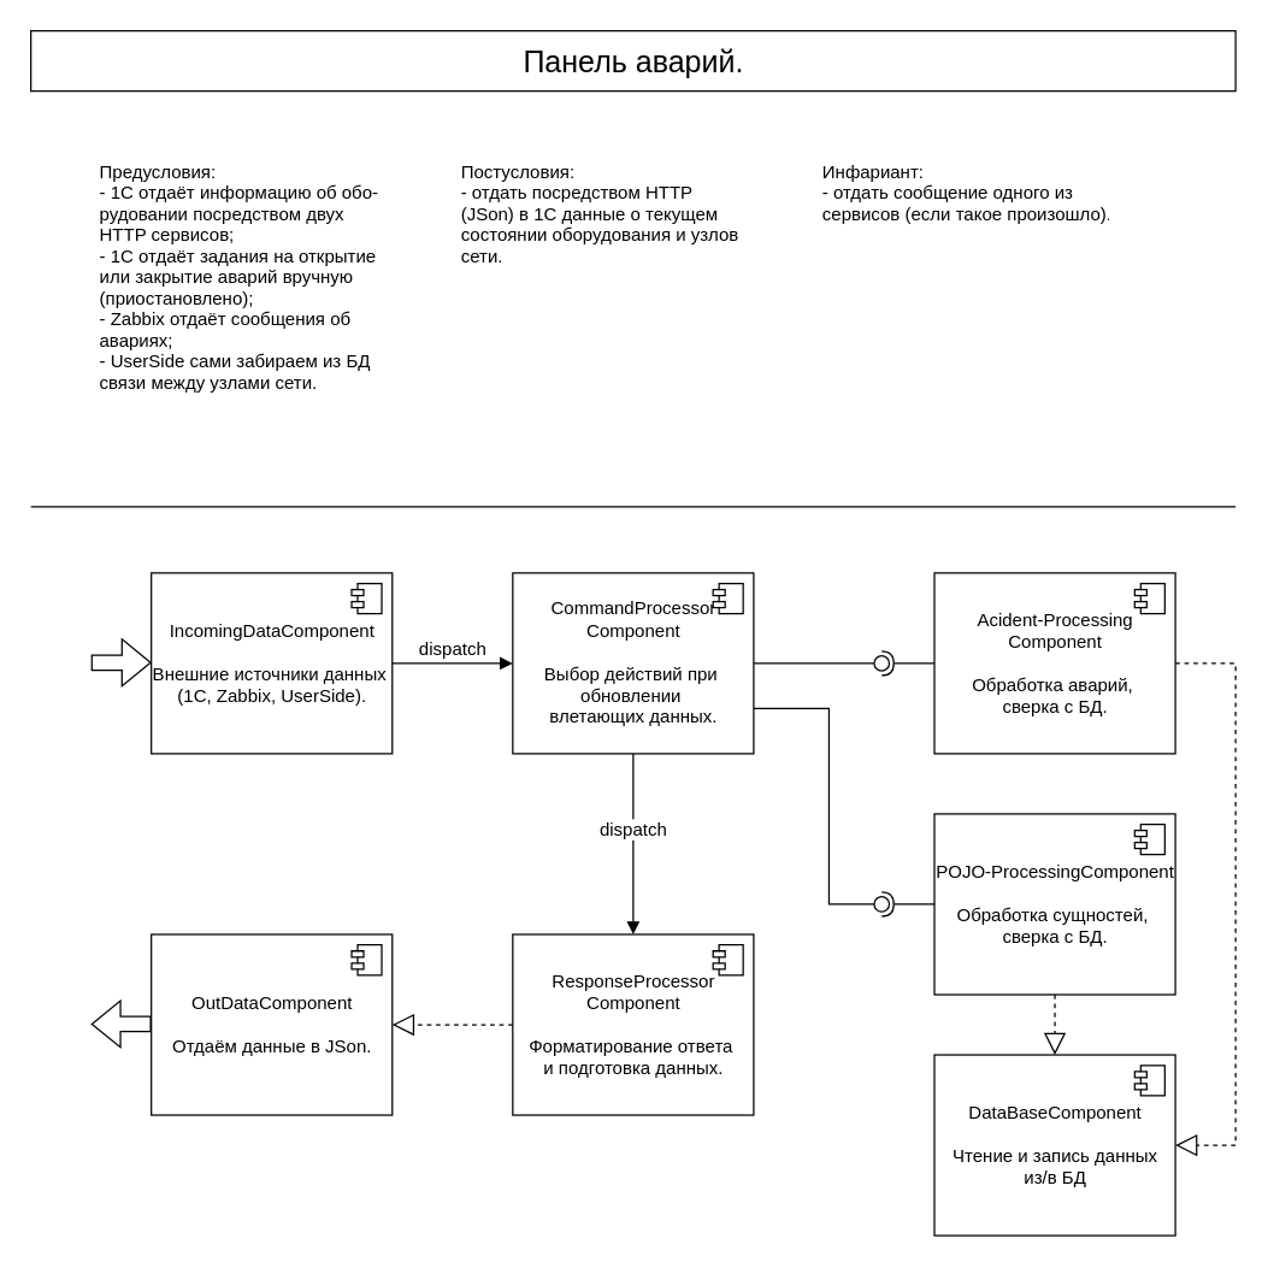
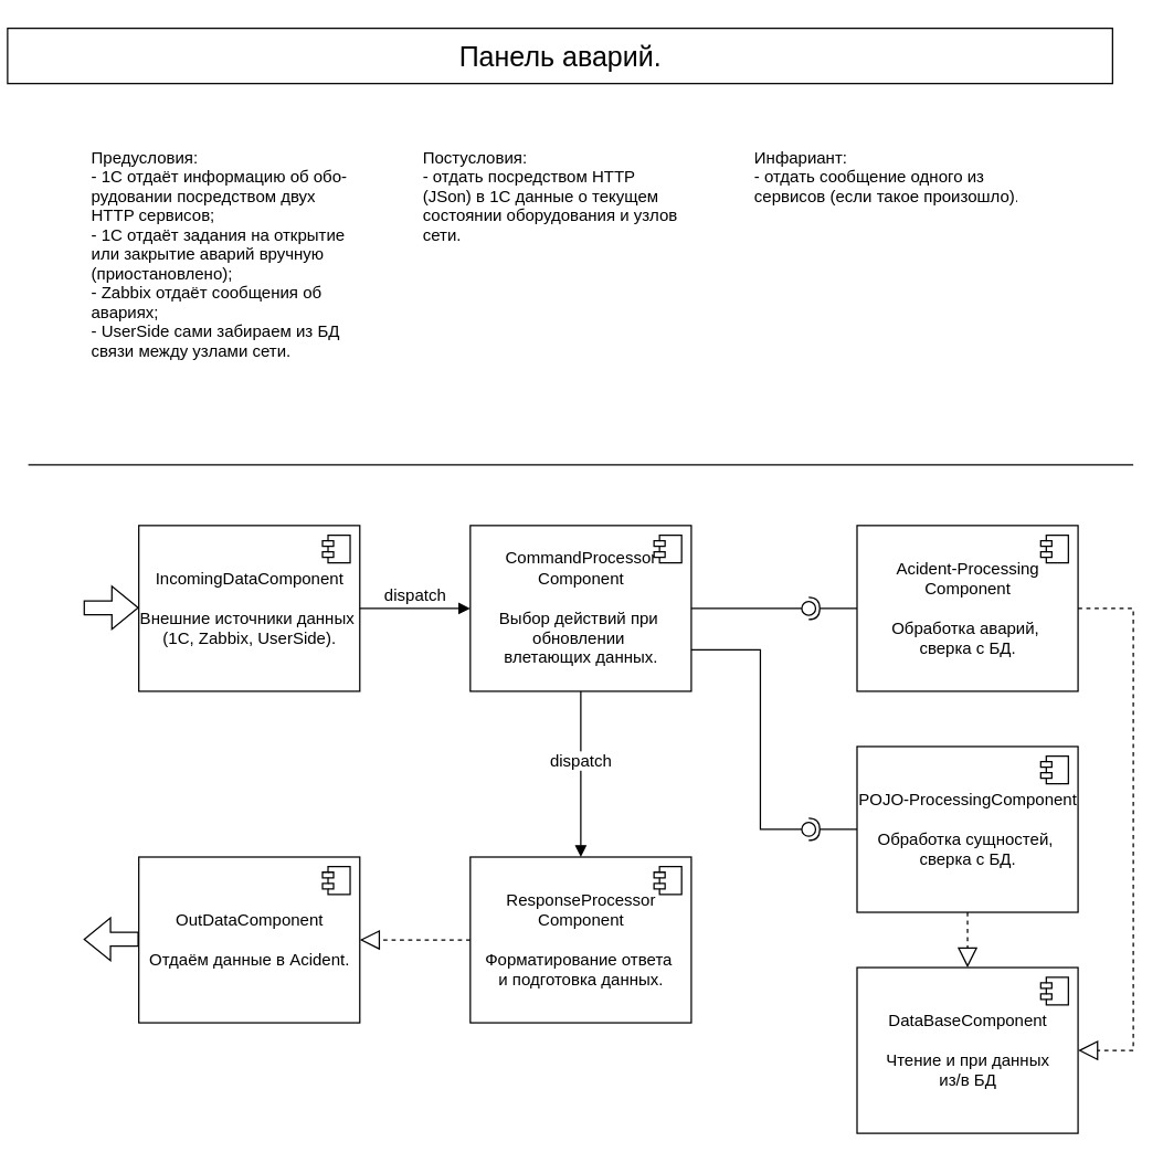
  <mxCell id="0" />
  <mxCell id="1" parent="0" />
- <mxCell id="2" value="Панель аварий.&lt;br style=&quot;font-size: 20px;&quot;&gt;" style="html=1;fontSize=20;" vertex="1" parent="1"><mxGeometry width="800" height="40" as="geometry" x="20" y="20" /></mxCell>
+ <mxCell id="2" value="Панель аварий.&lt;br style=&quot;font-size: 20px;&quot;&gt;" style="html=1;fontSize=20;" vertex="1" parent="1"><mxGeometry x="5" y="20" width="800" height="40" as="geometry" /></mxCell>
  <mxCell id="3" value="Предусловия:&#10;- 1С отдаёт информацию об обо-&#10;рудовании посредством двух &#10;HTTP сервисов;&#10;- 1С отдаёт задания на открытие &#10;или закрытие аварий вручную &#10;(приостановлено);&#10;- Zabbix отдаёт сообщения об &#10;авариях;&#10;- UserSide сами забираем из БД &#10;связи между узлами сети." style="text;strokeColor=none;fillColor=none;align=left;verticalAlign=top;spacingLeft=4;spacingRight=4;overflow=hidden;rotatable=0;points=[[0,0.5],[1,0.5]];portConstraint=eastwest;fontSize=12;fontStyle=0" vertex="1" parent="1"><mxGeometry x="60" y="100" width="200" height="240" as="geometry" /></mxCell>
  <mxCell id="4" value="Постусловия:&#10;- отдать посредством HTTP &#10;(JSon) в 1С данные о текущем&#10;состоянии оборудования и узлов&#10;сети." style="text;strokeColor=none;fillColor=none;align=left;verticalAlign=top;spacingLeft=4;spacingRight=4;overflow=hidden;rotatable=0;points=[[0,0.5],[1,0.5]];portConstraint=eastwest;fontSize=12;" vertex="1" parent="1"><mxGeometry x="300" y="100" width="200" height="240" as="geometry" /></mxCell>
  <mxCell id="5" value="Инфариант:&#10;- отдать сообщение одного из &#10;сервисов (если такое произошло)." style="text;strokeColor=none;fillColor=none;align=left;verticalAlign=top;spacingLeft=4;spacingRight=4;overflow=hidden;rotatable=0;points=[[0,0.5],[1,0.5]];portConstraint=eastwest;fontSize=12;" vertex="1" parent="1"><mxGeometry x="540" y="100" width="200" height="240" as="geometry" /></mxCell>
  <mxCell id="6" value="" style="line;strokeWidth=1;fillColor=none;align=left;verticalAlign=middle;spacingTop=-1;spacingLeft=3;spacingRight=3;rotatable=0;labelPosition=right;points=[];portConstraint=eastwest;strokeColor=inherit;fontSize=12;" vertex="1" parent="1"><mxGeometry y="332" width="800" height="8" as="geometry" x="20" /></mxCell>
  <mxCell id="7" value="IncomingDataComponent&lt;br&gt;&lt;br&gt;Внешние источники данных&amp;nbsp;&lt;br&gt;(1С, Zabbix, UserSide)." style="html=1;dropTarget=0;fontSize=12;" vertex="1" parent="1"><mxGeometry x="100" y="380" width="160" height="120" as="geometry" /></mxCell>
  <mxCell id="8" value="" style="shape=module;jettyWidth=8;jettyHeight=4;fontSize=12;" vertex="1" parent="7"><mxGeometry x="1" width="20" height="20" relative="1" as="geometry"><mxPoint x="-27" y="7" as="offset" /></mxGeometry></mxCell>
- <mxCell id="9" value="OutDataComponent&lt;br&gt;&lt;br&gt;Отдаём данные в JSon." style="html=1;dropTarget=0;fontSize=12;" vertex="1" parent="1"><mxGeometry x="100" y="620" width="160" height="120" as="geometry" /></mxCell>
+ <mxCell id="9" value="OutDataComponent&lt;br&gt;&lt;br&gt;Отдаём данные в Acident." style="html=1;dropTarget=0;fontSize=12;" vertex="1" parent="1"><mxGeometry x="100" y="620" width="160" height="120" as="geometry" /></mxCell>
  <mxCell id="10" value="" style="shape=module;jettyWidth=8;jettyHeight=4;fontSize=12;" vertex="1" parent="9"><mxGeometry x="1" width="20" height="20" relative="1" as="geometry"><mxPoint x="-27" y="7" as="offset" /></mxGeometry></mxCell>
  <mxCell id="11" value="" style="shape=flexArrow;endArrow=classic;html=1;rounded=0;fontSize=12;" edge="1" parent="1"><mxGeometry width="50" height="50" relative="1" as="geometry"><mxPoint x="60" y="439.5" as="sourcePoint" /><mxPoint x="100" y="439.5" as="targetPoint" /></mxGeometry></mxCell>
  <mxCell id="12" value="" style="shape=flexArrow;endArrow=classic;html=1;rounded=0;fontSize=12;" edge="1" parent="1"><mxGeometry width="50" height="50" relative="1" as="geometry"><mxPoint x="100" y="679.5" as="sourcePoint" /><mxPoint x="60" y="679.5" as="targetPoint" /></mxGeometry></mxCell>
- <mxCell id="13" value="DataBaseComponent&lt;br&gt;&lt;br&gt;Чтение и запись данных&lt;br&gt;из/в БД" style="html=1;dropTarget=0;fontSize=12;" vertex="1" parent="1"><mxGeometry x="620" y="700" width="160" height="120" as="geometry" /></mxCell>
+ <mxCell id="13" value="DataBaseComponent&lt;br&gt;&lt;br&gt;Чтение и при данных&lt;br&gt;из/в БД" style="html=1;dropTarget=0;fontSize=12;" vertex="1" parent="1"><mxGeometry x="620" y="700" width="160" height="120" as="geometry" /></mxCell>
  <mxCell id="14" value="" style="shape=module;jettyWidth=8;jettyHeight=4;fontSize=12;" vertex="1" parent="13"><mxGeometry x="1" width="20" height="20" relative="1" as="geometry"><mxPoint x="-27" y="7" as="offset" /></mxGeometry></mxCell>
  <mxCell id="15" value="POJO-ProcessingComponent&lt;br&gt;&lt;br&gt;Обработка сущностей,&amp;nbsp;&lt;br&gt;сверка с БД." style="html=1;dropTarget=0;fontSize=12;" vertex="1" parent="1"><mxGeometry x="620" y="540" width="160" height="120" as="geometry" /></mxCell>
  <mxCell id="16" value="" style="shape=module;jettyWidth=8;jettyHeight=4;fontSize=12;" vertex="1" parent="15"><mxGeometry x="1" width="20" height="20" relative="1" as="geometry"><mxPoint x="-27" y="7" as="offset" /></mxGeometry></mxCell>
  <mxCell id="17" value="CommandProcessor&lt;br&gt;Component&lt;br&gt;&lt;br&gt;Выбор действий при&amp;nbsp;&lt;br&gt;обновлении&amp;nbsp;&lt;br&gt;влетающих данных." style="html=1;dropTarget=0;fontSize=12;" vertex="1" parent="1"><mxGeometry x="340" y="380" width="160" height="120" as="geometry" /></mxCell>
  <mxCell id="18" value="" style="shape=module;jettyWidth=8;jettyHeight=4;fontSize=12;" vertex="1" parent="17"><mxGeometry x="1" width="20" height="20" relative="1" as="geometry"><mxPoint x="-27" y="7" as="offset" /></mxGeometry></mxCell>
  <mxCell id="19" value="dispatch" style="html=1;verticalAlign=bottom;endArrow=block;rounded=0;fontSize=12;exitX=1;exitY=0.5;exitDx=0;exitDy=0;entryX=0;entryY=0.5;entryDx=0;entryDy=0;" edge="1" parent="1" source="7" target="17"><mxGeometry width="80" relative="1" as="geometry"><mxPoint x="290" y="439.5" as="sourcePoint" /><mxPoint x="370" y="439.5" as="targetPoint" /><Array as="points"><mxPoint x="270" y="440" /></Array></mxGeometry></mxCell>
  <mxCell id="20" value="Acident-Processing&lt;br&gt;Component&lt;br&gt;&lt;br&gt;Обработка аварий,&amp;nbsp;&lt;br&gt;сверка с БД." style="html=1;dropTarget=0;fontSize=12;" vertex="1" parent="1"><mxGeometry x="620" y="380" width="160" height="120" as="geometry" /></mxCell>
  <mxCell id="21" value="" style="shape=module;jettyWidth=8;jettyHeight=4;fontSize=12;" vertex="1" parent="20"><mxGeometry x="1" width="20" height="20" relative="1" as="geometry"><mxPoint x="-27" y="7" as="offset" /></mxGeometry></mxCell>
  <mxCell id="22" value="" style="rounded=0;orthogonalLoop=1;jettySize=auto;html=1;endArrow=none;endFill=0;sketch=0;sourcePerimeterSpacing=0;targetPerimeterSpacing=0;fontSize=12;exitX=1;exitY=0.5;exitDx=0;exitDy=0;" edge="1" target="24" parent="1" source="17"><mxGeometry relative="1" as="geometry"><mxPoint x="560" y="400" as="sourcePoint" /><Array as="points" /></mxGeometry></mxCell>
  <mxCell id="23" value="" style="rounded=0;orthogonalLoop=1;jettySize=auto;html=1;endArrow=halfCircle;endFill=0;entryX=0.5;entryY=0.5;endSize=6;strokeWidth=1;sketch=0;fontSize=12;exitX=0;exitY=0.5;exitDx=0;exitDy=0;" edge="1" target="24" parent="1" source="20"><mxGeometry relative="1" as="geometry"><mxPoint x="500" y="585" as="sourcePoint" /></mxGeometry></mxCell>
  <mxCell id="24" value="" style="ellipse;whiteSpace=wrap;html=1;align=center;aspect=fixed;resizable=0;points=[];outlineConnect=0;sketch=0;fontSize=12;" vertex="1" parent="1"><mxGeometry x="580" y="435" width="10" height="10" as="geometry" /></mxCell>
  <mxCell id="25" value="" style="endArrow=block;dashed=1;endFill=0;endSize=12;html=1;rounded=0;fontSize=12;entryX=0.5;entryY=0;entryDx=0;entryDy=0;exitX=0.5;exitY=1;exitDx=0;exitDy=0;" edge="1" parent="1" source="15" target="13"><mxGeometry width="160" relative="1" as="geometry"><mxPoint x="440" y="680" as="sourcePoint" /><mxPoint x="600" y="680" as="targetPoint" /></mxGeometry></mxCell>
  <mxCell id="26" value="" style="rounded=0;orthogonalLoop=1;jettySize=auto;html=1;endArrow=none;endFill=0;sketch=0;sourcePerimeterSpacing=0;targetPerimeterSpacing=0;fontSize=12;exitX=1;exitY=0.75;exitDx=0;exitDy=0;" edge="1" target="28" parent="1" source="17"><mxGeometry relative="1" as="geometry"><mxPoint x="590" y="460" as="sourcePoint" /><Array as="points"><mxPoint x="550" y="470" /><mxPoint x="550" y="600" /></Array></mxGeometry></mxCell>
  <mxCell id="27" value="" style="rounded=0;orthogonalLoop=1;jettySize=auto;html=1;endArrow=halfCircle;endFill=0;entryX=0.5;entryY=0.5;endSize=6;strokeWidth=1;sketch=0;fontSize=12;exitX=0;exitY=0.5;exitDx=0;exitDy=0;" edge="1" target="28" parent="1" source="15"><mxGeometry relative="1" as="geometry"><mxPoint x="520" y="600" as="sourcePoint" /></mxGeometry></mxCell>
  <mxCell id="28" value="" style="ellipse;whiteSpace=wrap;html=1;align=center;aspect=fixed;resizable=0;points=[];outlineConnect=0;sketch=0;fontSize=12;" vertex="1" parent="1"><mxGeometry x="580" y="595" width="10" height="10" as="geometry" /></mxCell>
  <mxCell id="29" value="" style="endArrow=block;dashed=1;endFill=0;endSize=12;html=1;rounded=0;fontSize=12;exitX=1;exitY=0.5;exitDx=0;exitDy=0;entryX=1;entryY=0.5;entryDx=0;entryDy=0;" edge="1" parent="1" source="20" target="13"><mxGeometry width="160" relative="1" as="geometry"><mxPoint x="400" y="700" as="sourcePoint" /><mxPoint x="560" y="700" as="targetPoint" /><Array as="points"><mxPoint x="820" y="440" /><mxPoint x="820" y="760" /></Array></mxGeometry></mxCell>
  <mxCell id="30" value="ResponseProcessor&lt;br&gt;Component&lt;br&gt;&lt;br&gt;Форматирование ответа&amp;nbsp;&lt;br&gt;и подготовка данных." style="html=1;dropTarget=0;fontSize=12;" vertex="1" parent="1"><mxGeometry x="340" y="620" width="160" height="120" as="geometry" /></mxCell>
  <mxCell id="31" value="" style="shape=module;jettyWidth=8;jettyHeight=4;fontSize=12;" vertex="1" parent="30"><mxGeometry x="1" width="20" height="20" relative="1" as="geometry"><mxPoint x="-27" y="7" as="offset" /></mxGeometry></mxCell>
  <mxCell id="32" value="" style="endArrow=block;dashed=1;endFill=0;endSize=12;html=1;rounded=0;fontSize=12;exitX=0;exitY=0.5;exitDx=0;exitDy=0;" edge="1" parent="1" source="30" target="9"><mxGeometry width="160" relative="1" as="geometry"><mxPoint x="250" y="800" as="sourcePoint" /><mxPoint x="410" y="800" as="targetPoint" /></mxGeometry></mxCell>
  <mxCell id="33" value="dispatch" style="html=1;verticalAlign=bottom;endArrow=block;rounded=0;fontSize=12;entryX=0.5;entryY=0;entryDx=0;entryDy=0;exitX=0.5;exitY=1;exitDx=0;exitDy=0;" edge="1" parent="1" source="17" target="30"><mxGeometry width="80" relative="1" as="geometry"><mxPoint x="210" y="520" as="sourcePoint" /><mxPoint x="290" y="520" as="targetPoint" /></mxGeometry></mxCell>
